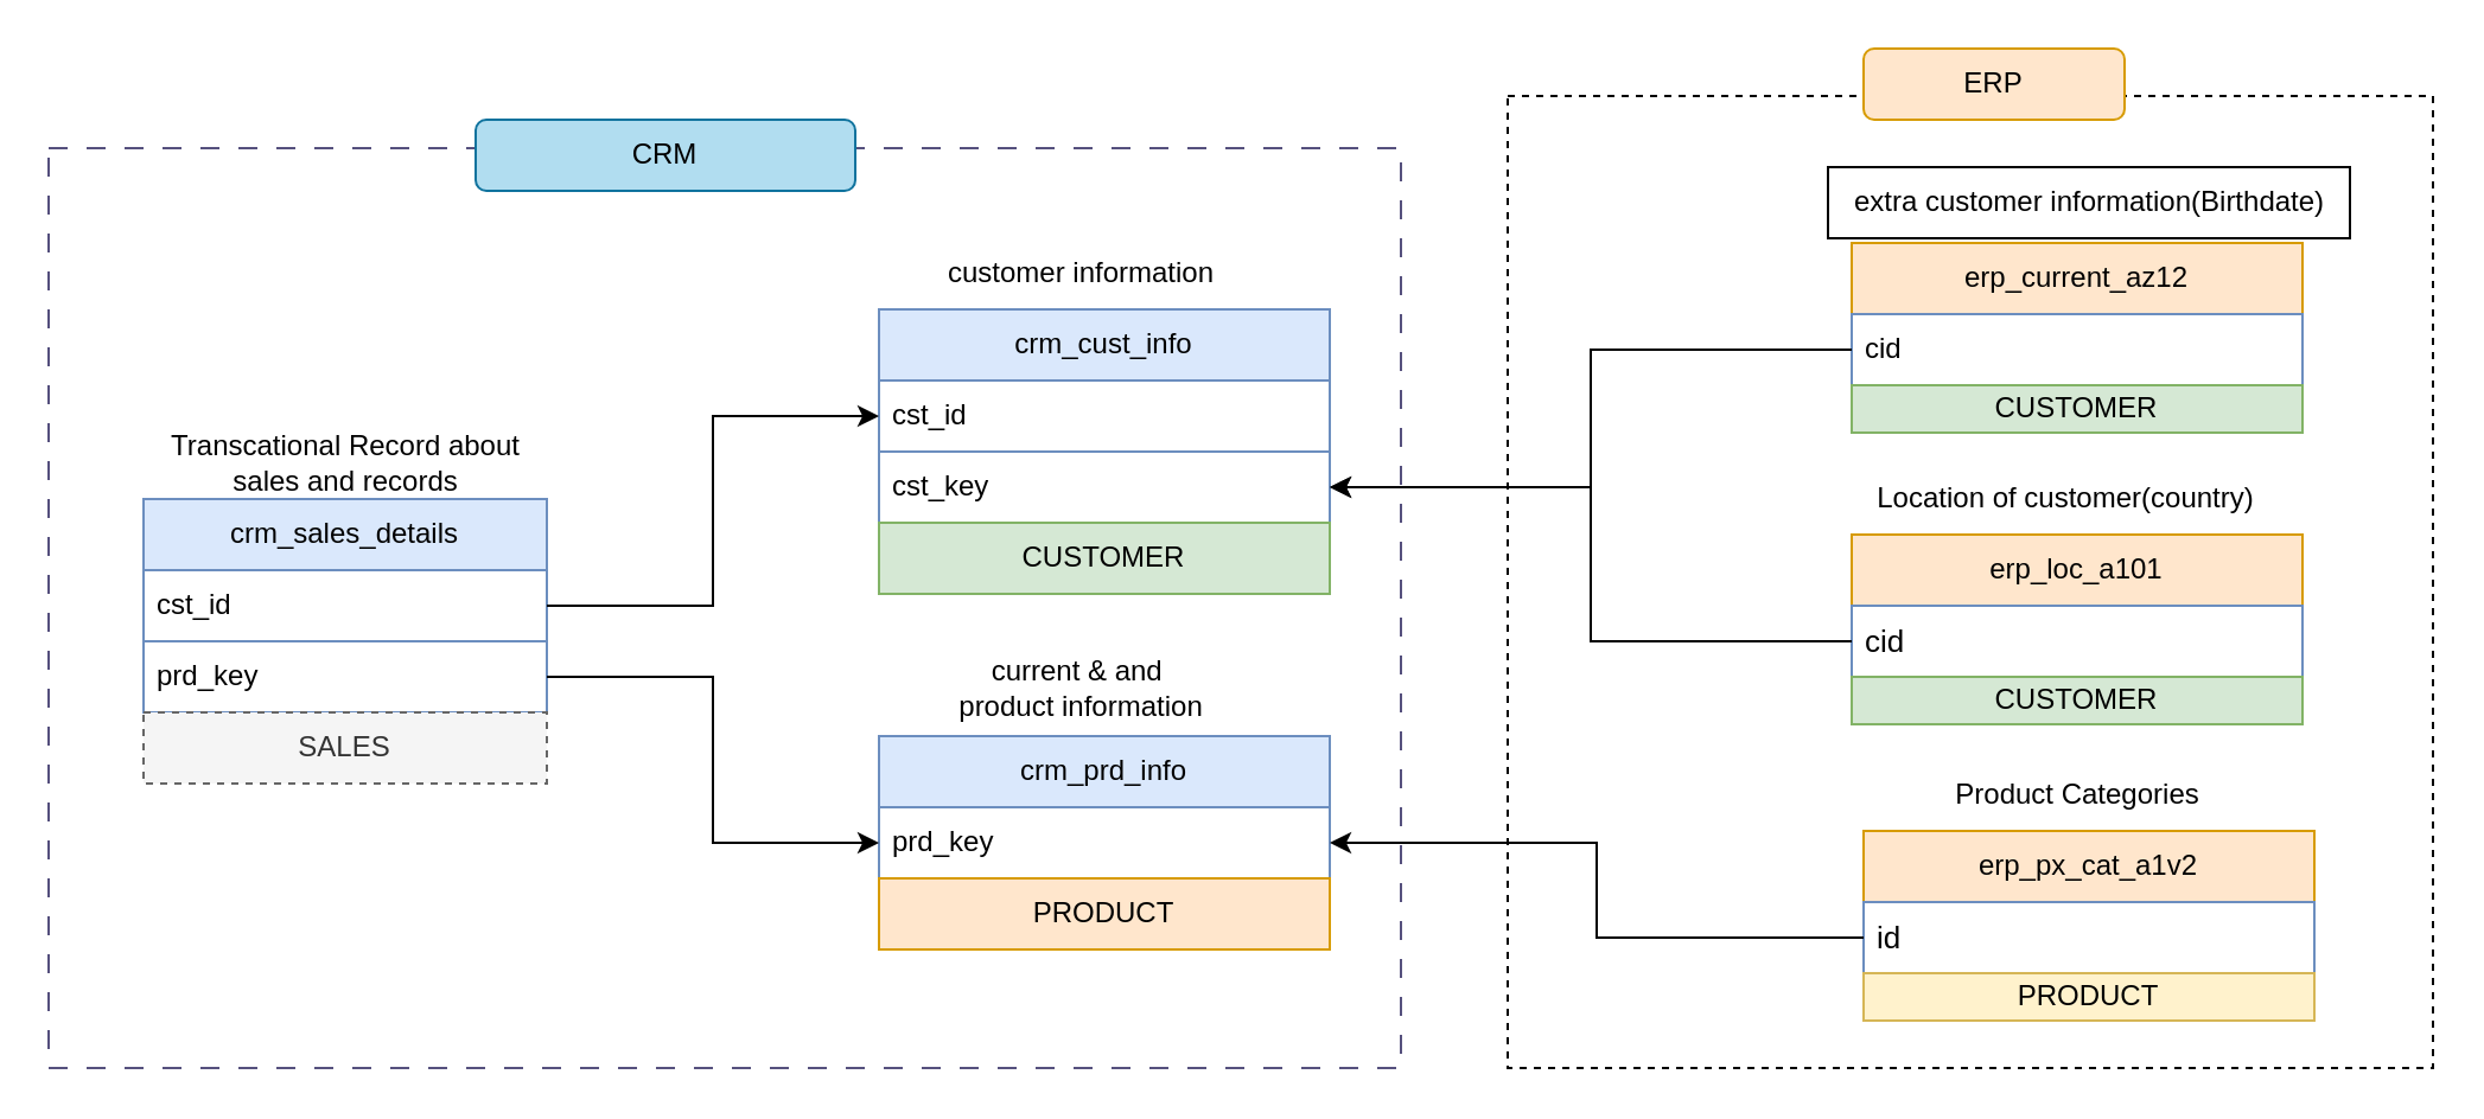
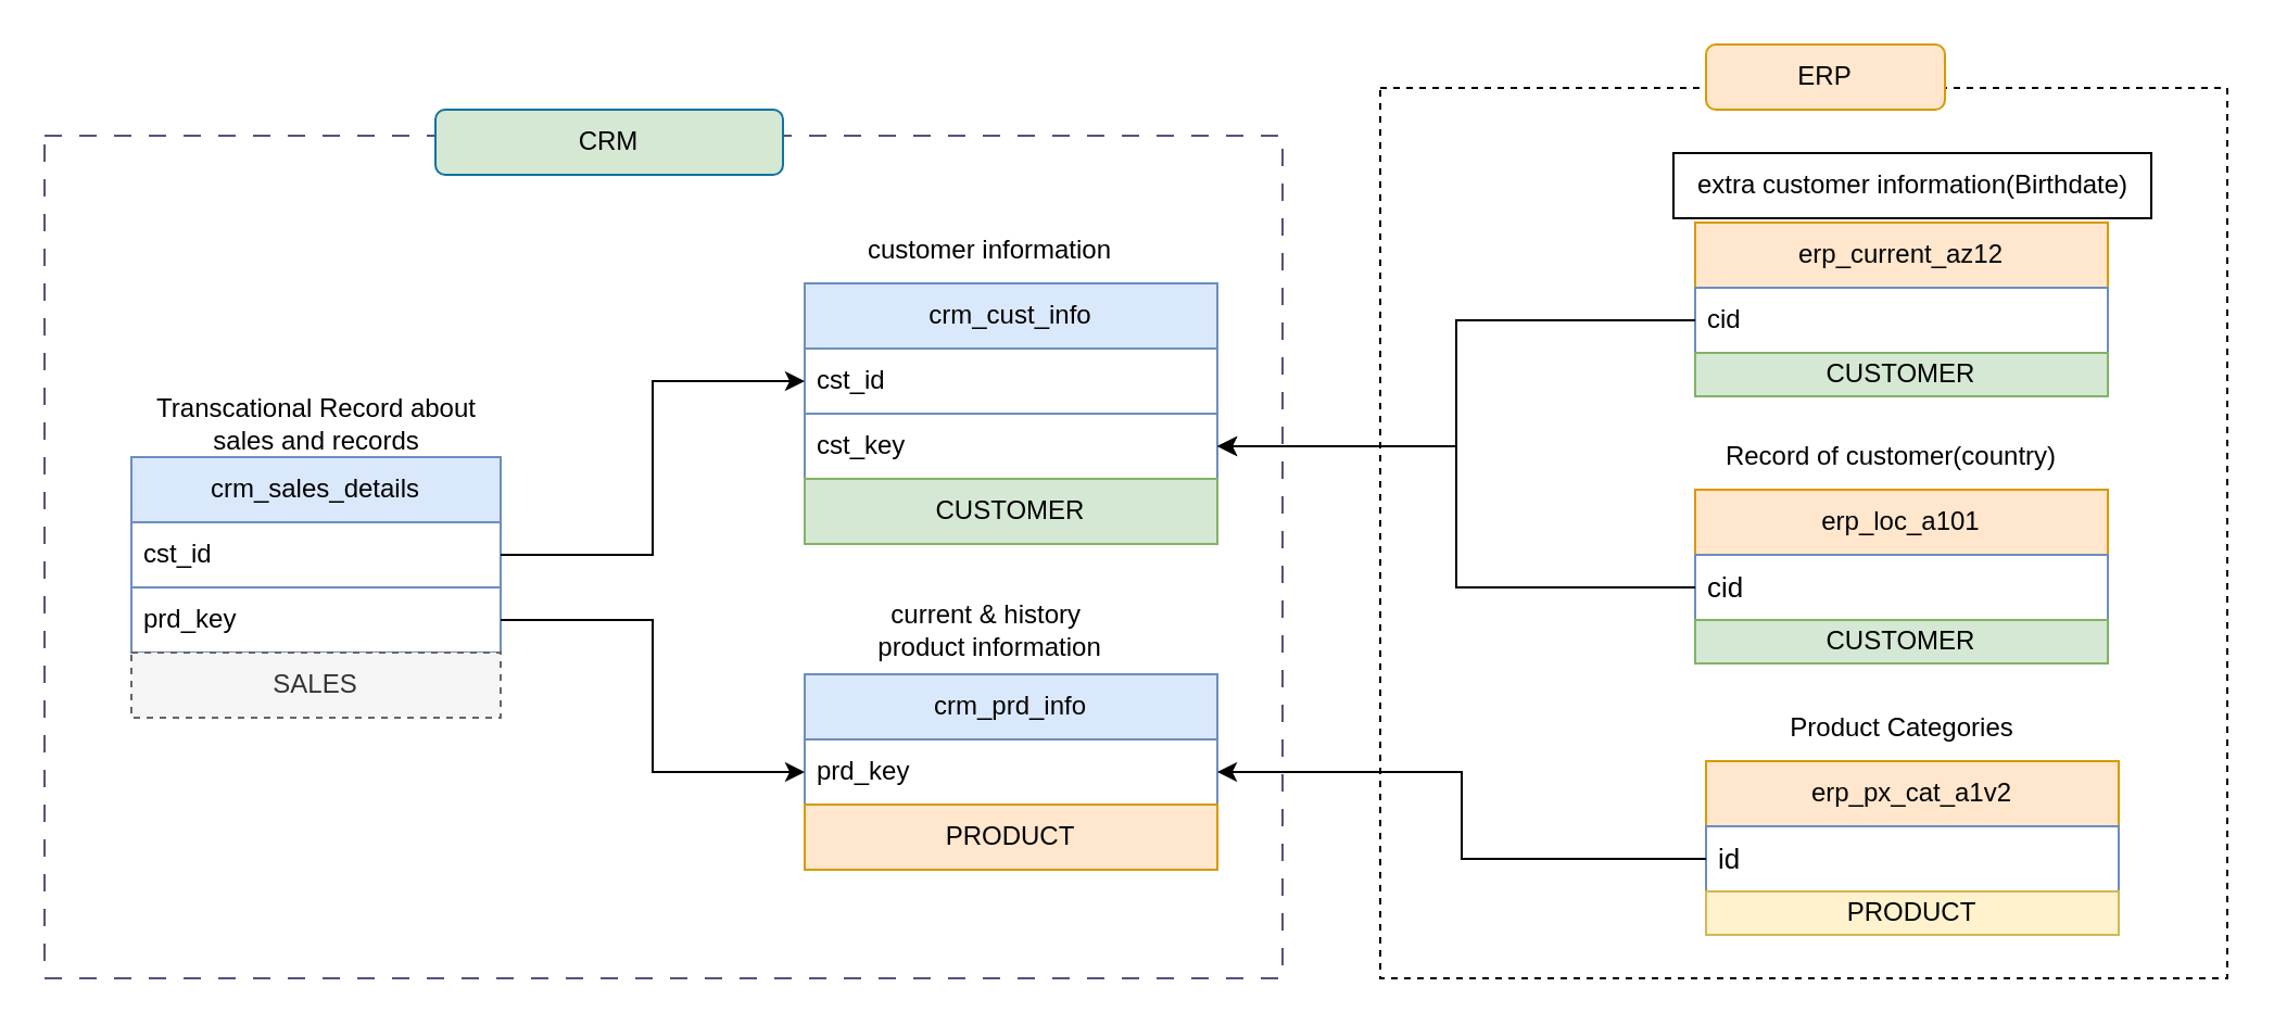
  <mxCell id="0" />
  <mxCell id="1" parent="0" />
  <mxCell id="2" value="crm_sales_details" style="swimlane;fontStyle=0;childLayout=stackLayout;horizontal=1;startSize=30;horizontalStack=0;resizeParent=1;resizeParentMax=0;resizeLast=0;collapsible=1;marginBottom=0;whiteSpace=wrap;html=1;fillColor=#dae8fc;strokeColor=#6c8ebf;" parent="1" vertex="1"><mxGeometry x="60" y="210" width="170" height="90" as="geometry" /></mxCell>
  <mxCell id="3" value="cst_id" style="text;strokeColor=#6c8ebf;fillColor=none;align=left;verticalAlign=middle;spacingLeft=4;spacingRight=4;overflow=hidden;points=[[0,0.5],[1,0.5]];portConstraint=eastwest;rotatable=0;whiteSpace=wrap;html=1;" parent="2" vertex="1"><mxGeometry y="30" width="170" height="30" as="geometry" /></mxCell>
  <mxCell id="4" value="prd_key" style="text;strokeColor=#6c8ebf;fillColor=none;align=left;verticalAlign=middle;spacingLeft=4;spacingRight=4;overflow=hidden;points=[[0,0.5],[1,0.5]];portConstraint=eastwest;rotatable=0;whiteSpace=wrap;html=1;" parent="2" vertex="1"><mxGeometry y="60" width="170" height="30" as="geometry" /></mxCell>
  <mxCell id="5" value="crm_cust_info" style="swimlane;fontStyle=0;childLayout=stackLayout;horizontal=1;startSize=30;horizontalStack=0;resizeParent=1;resizeParentMax=0;resizeLast=0;collapsible=1;marginBottom=0;whiteSpace=wrap;html=1;fillColor=#dae8fc;strokeColor=#6c8ebf;" parent="1" vertex="1"><mxGeometry x="370" y="130" width="190" height="90" as="geometry" /></mxCell>
  <mxCell id="6" value="cst_id" style="text;strokeColor=#6c8ebf;fillColor=none;align=left;verticalAlign=middle;spacingLeft=4;spacingRight=4;overflow=hidden;points=[[0,0.5],[1,0.5]];portConstraint=eastwest;rotatable=0;whiteSpace=wrap;html=1;" parent="5" vertex="1"><mxGeometry y="30" width="190" height="30" as="geometry" /></mxCell>
  <mxCell id="7" value="cst_key" style="text;strokeColor=#6c8ebf;fillColor=none;align=left;verticalAlign=middle;spacingLeft=4;spacingRight=4;overflow=hidden;points=[[0,0.5],[1,0.5]];portConstraint=eastwest;rotatable=0;whiteSpace=wrap;html=1;" parent="5" vertex="1"><mxGeometry y="60" width="190" height="30" as="geometry" /></mxCell>
  <mxCell id="8" value="crm_prd_info" style="swimlane;fontStyle=0;childLayout=stackLayout;horizontal=1;startSize=30;horizontalStack=0;resizeParent=1;resizeParentMax=0;resizeLast=0;collapsible=1;marginBottom=0;whiteSpace=wrap;html=1;fillColor=#dae8fc;strokeColor=#6c8ebf;" parent="1" vertex="1"><mxGeometry x="370" y="310" width="190" height="60" as="geometry" /></mxCell>
  <mxCell id="9" value="prd_key" style="text;strokeColor=#6c8ebf;fillColor=none;align=left;verticalAlign=middle;spacingLeft=4;spacingRight=4;overflow=hidden;points=[[0,0.5],[1,0.5]];portConstraint=eastwest;rotatable=0;whiteSpace=wrap;html=1;" parent="8" vertex="1"><mxGeometry y="30" width="190" height="30" as="geometry" /></mxCell>
  <mxCell id="10" value="erp_current_az12" style="swimlane;fontStyle=0;childLayout=stackLayout;horizontal=1;startSize=30;horizontalStack=0;resizeParent=1;resizeParentMax=0;resizeLast=0;collapsible=1;marginBottom=0;whiteSpace=wrap;html=1;fillColor=#ffe6cc;strokeColor=#d79b00;" parent="1" vertex="1"><mxGeometry x="780" y="102" width="190" height="60" as="geometry" /></mxCell>
  <mxCell id="11" value="cid" style="text;strokeColor=#6c8ebf;fillColor=none;align=left;verticalAlign=middle;spacingLeft=4;spacingRight=4;overflow=hidden;points=[[0,0.5],[1,0.5]];portConstraint=eastwest;rotatable=0;whiteSpace=wrap;html=1;" parent="10" vertex="1"><mxGeometry y="30" width="190" height="30" as="geometry" /></mxCell>
  <mxCell id="12" value="erp_loc_a101" style="swimlane;fontStyle=0;childLayout=stackLayout;horizontal=1;startSize=30;horizontalStack=0;resizeParent=1;resizeParentMax=0;resizeLast=0;collapsible=1;marginBottom=0;whiteSpace=wrap;html=1;fillColor=#ffe6cc;strokeColor=#d79b00;" parent="1" vertex="1"><mxGeometry x="780" y="225" width="190" height="60" as="geometry" /></mxCell>
  <mxCell id="13" value="&lt;font style=&quot;font-size: 13px;&quot;&gt;cid&lt;/font&gt;" style="text;strokeColor=#6c8ebf;fillColor=none;align=left;verticalAlign=middle;spacingLeft=4;spacingRight=4;overflow=hidden;points=[[0,0.5],[1,0.5]];portConstraint=eastwest;rotatable=0;whiteSpace=wrap;html=1;" parent="12" vertex="1"><mxGeometry y="30" width="190" height="30" as="geometry" /></mxCell>
  <mxCell id="14" style="edgeStyle=orthogonalEdgeStyle;rounded=0;orthogonalLoop=1;jettySize=auto;html=1;entryX=0;entryY=0.5;entryDx=0;entryDy=0;" parent="1" source="3" target="6" edge="1"><mxGeometry relative="1" as="geometry" /></mxCell>
  <mxCell id="15" style="edgeStyle=orthogonalEdgeStyle;rounded=0;orthogonalLoop=1;jettySize=auto;html=1;entryX=0;entryY=0.5;entryDx=0;entryDy=0;" parent="1" source="4" target="9" edge="1"><mxGeometry relative="1" as="geometry" /></mxCell>
  <mxCell id="16" value="Transcational Record about&lt;div&gt;&amp;nbsp;sales and records&amp;nbsp;&lt;/div&gt;" style="text;html=1;align=center;verticalAlign=middle;resizable=0;points=[];autosize=1;strokeColor=none;fillColor=none;" parent="1" vertex="1"><mxGeometry x="60" y="175" width="170" height="40" as="geometry" /></mxCell>
- <mxCell id="17" value="current &amp;amp; and&amp;nbsp;&lt;div&gt;product information&lt;/div&gt;" style="text;html=1;align=center;verticalAlign=middle;resizable=0;points=[];autosize=1;strokeColor=none;fillColor=none;" parent="1" vertex="1"><mxGeometry x="390" y="270" width="130" height="40" as="geometry" /></mxCell>
+ <mxCell id="17" value="current &amp;amp; history&amp;nbsp;&lt;div&gt;product information&lt;/div&gt;" style="text;html=1;align=center;verticalAlign=middle;resizable=0;points=[];autosize=1;strokeColor=none;fillColor=none;" parent="1" vertex="1"><mxGeometry x="390" y="270" width="130" height="40" as="geometry" /></mxCell>
  <mxCell id="18" value="customer information" style="text;html=1;align=center;verticalAlign=middle;resizable=0;points=[];autosize=1;strokeColor=none;fillColor=none;" parent="1" vertex="1"><mxGeometry x="385" y="100" width="140" height="30" as="geometry" /></mxCell>
  <mxCell id="19" style="edgeStyle=orthogonalEdgeStyle;rounded=0;orthogonalLoop=1;jettySize=auto;html=1;" parent="1" source="11" target="7" edge="1"><mxGeometry relative="1" as="geometry" /></mxCell>
  <mxCell id="20" value="extra customer information(Birthdate)" style="text;html=1;align=center;verticalAlign=middle;resizable=0;points=[];autosize=1;strokeColor=default;fillColor=none;" parent="1" vertex="1"><mxGeometry x="770" y="70" width="220" height="30" as="geometry" /></mxCell>
  <mxCell id="21" style="edgeStyle=orthogonalEdgeStyle;rounded=0;orthogonalLoop=1;jettySize=auto;html=1;entryX=1;entryY=0.5;entryDx=0;entryDy=0;" parent="1" source="13" target="7" edge="1"><mxGeometry relative="1" as="geometry" /></mxCell>
- <mxCell id="22" value="Location of customer(country)" style="text;html=1;align=center;verticalAlign=middle;resizable=0;points=[];autosize=1;strokeColor=none;fillColor=none;" parent="1" vertex="1"><mxGeometry x="780" y="195" width="180" height="30" as="geometry" /></mxCell>
+ <mxCell id="22" value="Record of customer(country)" style="text;html=1;align=center;verticalAlign=middle;resizable=0;points=[];autosize=1;strokeColor=none;fillColor=none;" parent="1" vertex="1"><mxGeometry x="780" y="195" width="180" height="30" as="geometry" /></mxCell>
  <mxCell id="23" value="erp_px_cat_a1v2" style="swimlane;fontStyle=0;childLayout=stackLayout;horizontal=1;startSize=30;horizontalStack=0;resizeParent=1;resizeParentMax=0;resizeLast=0;collapsible=1;marginBottom=0;whiteSpace=wrap;html=1;fillColor=#ffe6cc;strokeColor=#d79b00;" parent="1" vertex="1"><mxGeometry x="785" y="350" width="190" height="60" as="geometry" /></mxCell>
  <mxCell id="24" value="&lt;span style=&quot;font-size: 13px;&quot;&gt;id&lt;/span&gt;" style="text;strokeColor=#6c8ebf;fillColor=none;align=left;verticalAlign=middle;spacingLeft=4;spacingRight=4;overflow=hidden;points=[[0,0.5],[1,0.5]];portConstraint=eastwest;rotatable=0;whiteSpace=wrap;html=1;" parent="23" vertex="1"><mxGeometry y="30" width="190" height="30" as="geometry" /></mxCell>
  <mxCell id="25" style="edgeStyle=orthogonalEdgeStyle;rounded=0;orthogonalLoop=1;jettySize=auto;html=1;entryX=1;entryY=0.5;entryDx=0;entryDy=0;" parent="1" source="24" target="9" edge="1"><mxGeometry relative="1" as="geometry" /></mxCell>
  <mxCell id="26" value="Product Categories" style="text;html=1;align=center;verticalAlign=middle;resizable=0;points=[];autosize=1;strokeColor=none;fillColor=none;" parent="1" vertex="1"><mxGeometry x="810" y="320" width="130" height="30" as="geometry" /></mxCell>
  <mxCell id="27" value="" style="rounded=0;whiteSpace=wrap;html=1;fillColor=none;strokeColor=#56517e;dashed=1;dashPattern=8 8;fontStyle=0" parent="1" vertex="1"><mxGeometry x="20" y="62" width="570" height="388" as="geometry" /></mxCell>
- <mxCell id="28" value="CRM" style="rounded=1;whiteSpace=wrap;html=1;fillColor=#b1ddf0;strokeColor=#10739e;" parent="1" vertex="1"><mxGeometry x="200" y="50" width="160" height="30" as="geometry" /></mxCell>
+ <mxCell id="28" value="CRM" style="rounded=1;whiteSpace=wrap;html=1;fillColor=#d5e8d4;strokeColor=#10739e;" parent="1" vertex="1"><mxGeometry x="200" y="50" width="160" height="30" as="geometry" /></mxCell>
  <mxCell id="29" value="" style="rounded=0;whiteSpace=wrap;html=1;fillColor=none;dashed=1;" parent="1" vertex="1"><mxGeometry x="635" y="40" width="390" height="410" as="geometry" /></mxCell>
  <mxCell id="30" value="ERP" style="rounded=1;whiteSpace=wrap;html=1;fillColor=#ffe6cc;strokeColor=#d79b00;" parent="1" vertex="1"><mxGeometry x="785" y="20" width="110" height="30" as="geometry" /></mxCell>
  <mxCell id="31" value="SALES" style="rounded=0;whiteSpace=wrap;html=1;align=center;fillColor=#f5f5f5;fontColor=#333333;strokeColor=#666666;dashed=1;" vertex="1" parent="1"><mxGeometry x="60" y="300" width="170" height="30" as="geometry" /></mxCell>
  <mxCell id="32" value="PRODUCT" style="rounded=0;whiteSpace=wrap;html=1;fillColor=#ffe6cc;strokeColor=#d79b00;" vertex="1" parent="1"><mxGeometry x="370" y="370" width="190" height="30" as="geometry" /></mxCell>
  <mxCell id="33" value="CUSTOMER" style="rounded=0;whiteSpace=wrap;html=1;fillColor=#d5e8d4;strokeColor=#82b366;" vertex="1" parent="1"><mxGeometry x="370" y="220" width="190" height="30" as="geometry" /></mxCell>
  <mxCell id="34" value="CUSTOMER" style="rounded=0;whiteSpace=wrap;html=1;fillColor=#d5e8d4;strokeColor=#82b366;" vertex="1" parent="1"><mxGeometry x="780" y="162" width="190" height="20" as="geometry" /></mxCell>
  <mxCell id="35" value="CUSTOMER" style="rounded=0;whiteSpace=wrap;html=1;fillColor=#d5e8d4;strokeColor=#82b366;" vertex="1" parent="1"><mxGeometry x="780" y="285" width="190" height="20" as="geometry" /></mxCell>
  <mxCell id="36" value="PRODUCT" style="rounded=0;whiteSpace=wrap;html=1;fillColor=#fff2cc;strokeColor=#d6b656;" vertex="1" parent="1"><mxGeometry x="785" y="410" width="190" height="20" as="geometry" /></mxCell>
